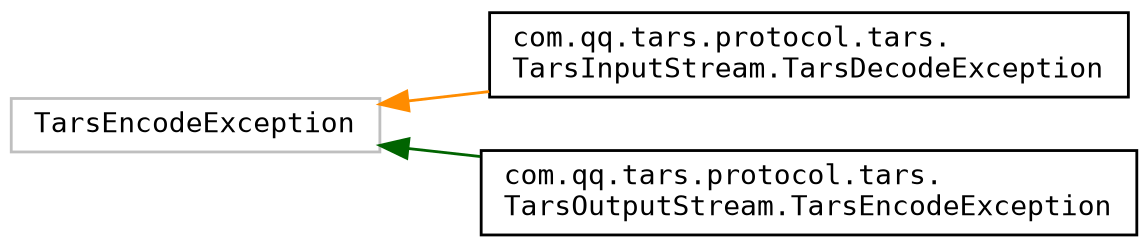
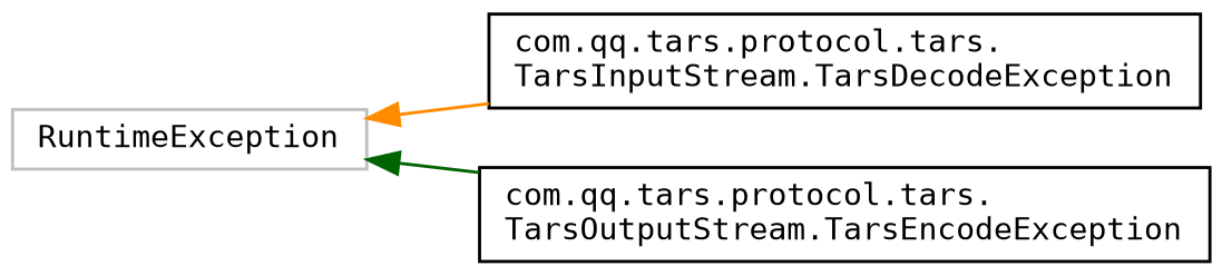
  digraph {
    rankdir=LR
    fontname="DejaVu Sans Mono"
    node [color=black fillcolor=white fontname="DejaVu Sans Mono" fontsize=10 shape=record style=filled]
    edge [dir=back fontname="DejaVu Sans Mono" fontsize=10 labelfontname=Helvetica labelfontsize=10 style=solid]
-   n1 [color=grey75 height=0.2 label=TarsEncodeException width=0.4]
+   n1 [color=grey75 height=0.2 label=RuntimeException width=0.4]
    n2 [height=0.2 label="com.qq.tars.protocol.tars.\lTarsInputStream.TarsDecodeException" width=0.4]
    n3 [height=0.2 label="com.qq.tars.protocol.tars.\lTarsOutputStream.TarsEncodeException" width=0.4]
    n1 -> n2 [color=darkorange]
    n1 -> n3 [color=darkgreen]
  }
